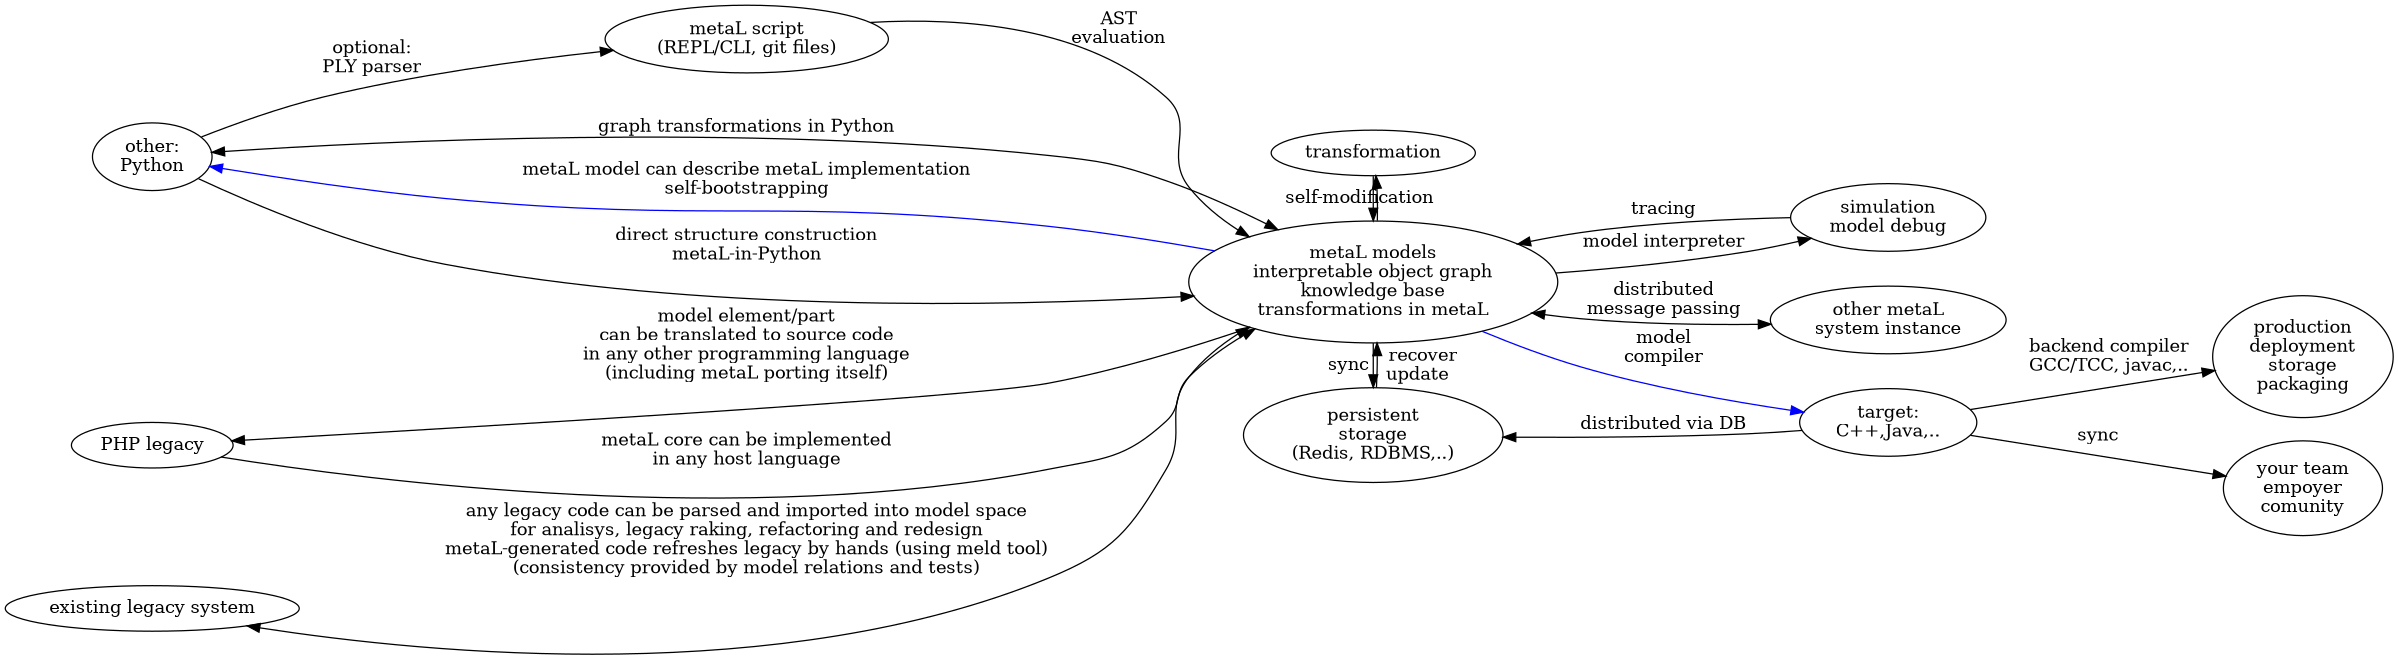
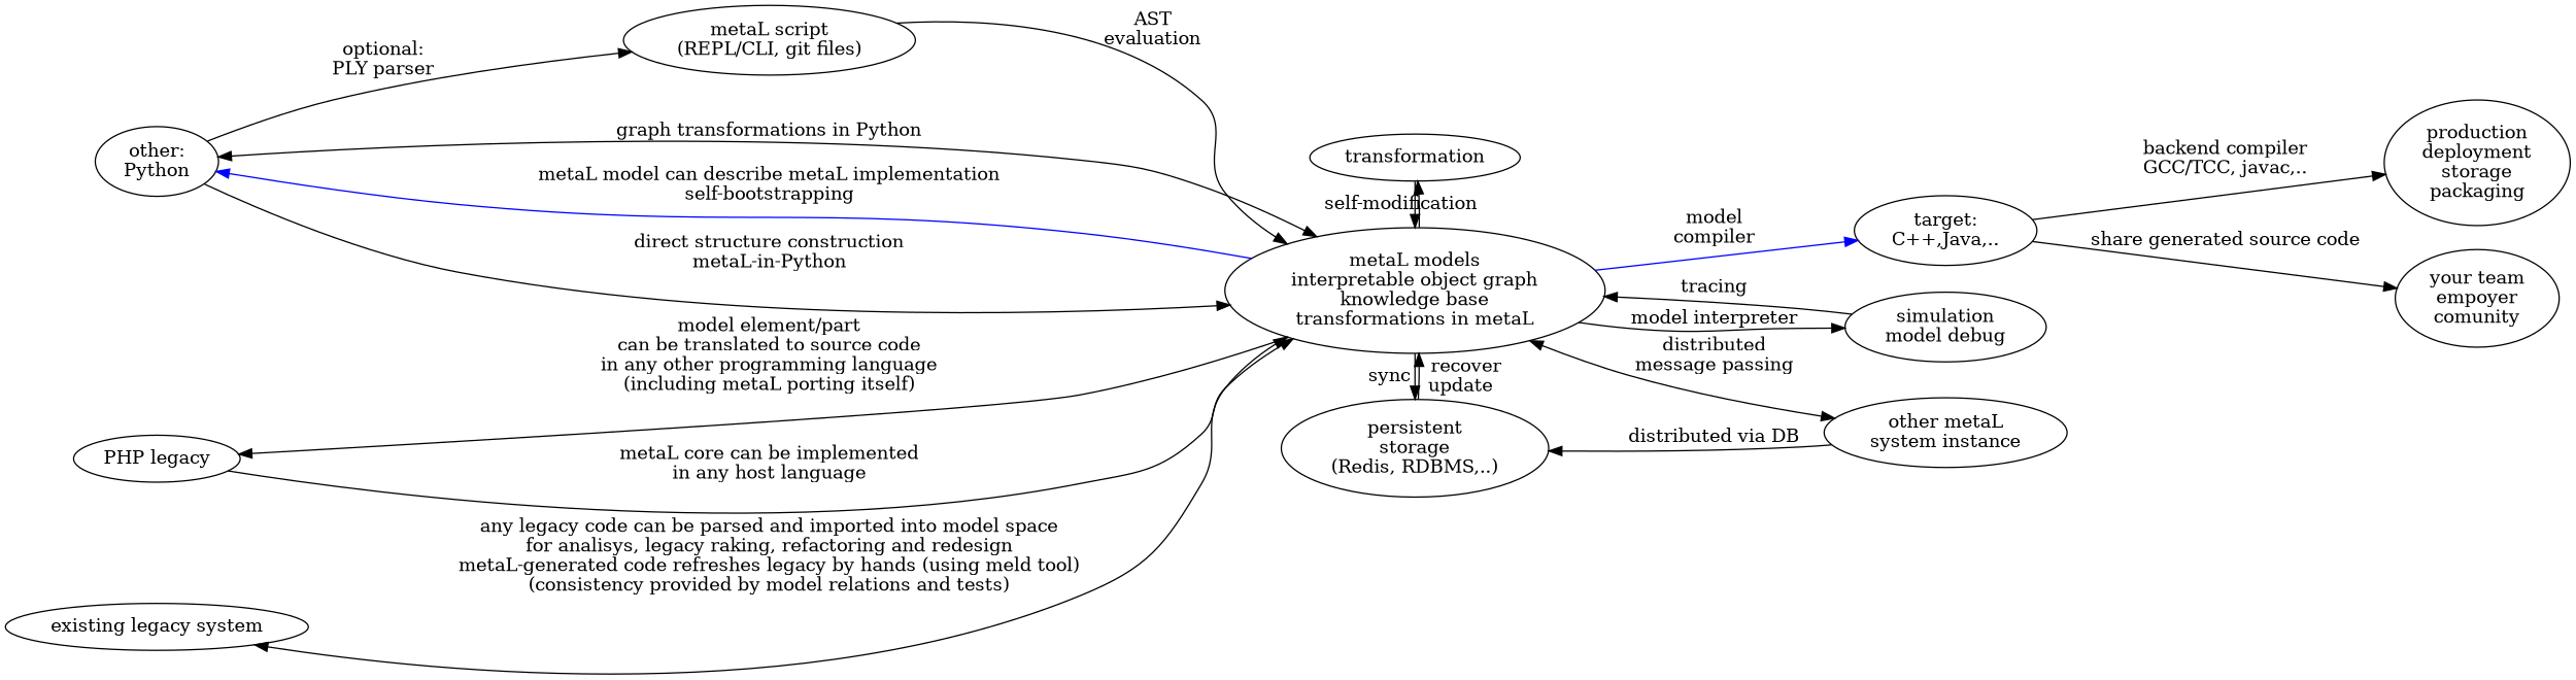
  digraph {
    rankdir=LR
    n1 [label="other:\nPython"]
    n2 [label="PHP legacy"]
    n3 [label="existing legacy system"]
    n4 [label="metaL models\ninterpretable object graph\nknowledge base\ntransformations in metaL"]
    transformation
    n6 [label="persistent\nstorage\n(Redis, RDBMS,..)"]
    n7 [label="target:\nC++,Java,.."]
    n8 [label="other metaL\nsystem instance"]
    n9 [label="simulation\nmodel debug"]
    n10 [label="metaL script\n(REPL/CLI, git files)"]
    n11 [label="production\ndeployment\nstorage\npackaging"]
    n12 [label="your team\nempoyer\ncomunity"]
    subgraph sub_1 {
      rank=same
      n1
      n2
      n3
    }
    subgraph sub_2 {
      rank=same
      n4
      transformation
      n6
    }
    subgraph sub_3 {
      rank=same
      n7
      n8
      n9
    }
    n1 -> n4 [label="direct structure construction\nmetaL-in-Python"]
    n1 -> n10 [label="optional:\nPLY parser"]
    n2 -> n4 [label="metaL core can be implemented\nin any host language"]
    n3 -> n4 [dir=both label="any legacy code can be parsed and imported into model space\nfor analisys, legacy raking, refactoring and redesign\nmetaL-generated code refreshes legacy by hands (using meld tool)\n(consistency provided by model relations and tests)"]
    n4 -> n1 [dir=both label="graph transformations in Python"]
    n4 -> n1 [color=blue label="metaL model can describe metaL implementation\nself-bootstrapping"]
    n4 -> n2 [label="model element/part\ncan be translated to source code\nin any other programming language\n(including metaL porting itself)"]
    n4 -> transformation
    n4 -> n6 [label="sync    "]
    n4 -> n7 [color=blue label="model\ncompiler"]
    n4 -> n8 [dir=both label="distributed\nmessage passing"]
    n4 -> n9 [label="model interpreter"]
    transformation -> n4 [label="self-modification"]
    n6 -> n4 [xlabel="  recover\nupdate"]
    n7 -> n11 [label="backend compiler\nGCC/TCC, javac,.."]
-   n7 -> n12 [label="sync    "]
-   n7 -> n6 [label="distributed via DB"]
+   n7 -> n12 [label="share generated source code"]
+   n8 -> n6 [label="distributed via DB"]
    n9 -> n4 [label=tracing]
    n10 -> n4 [label="AST\nevaluation"]
  }
